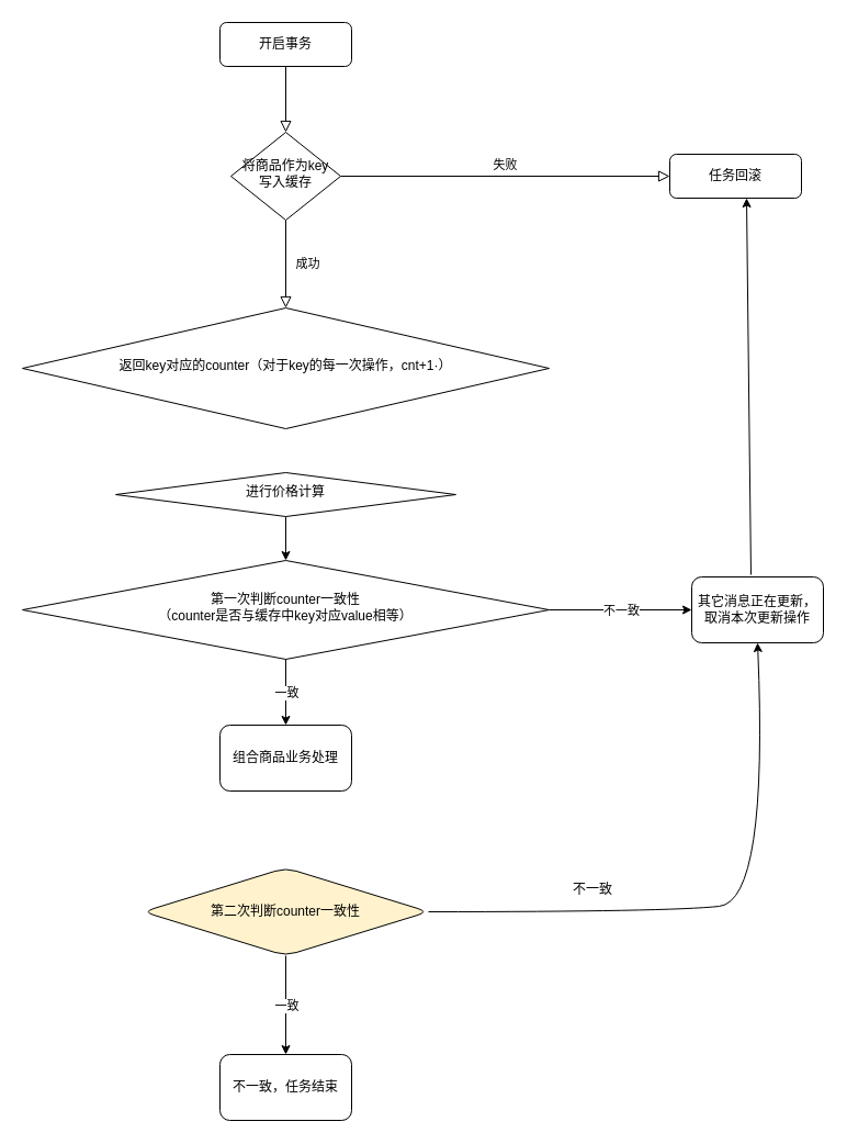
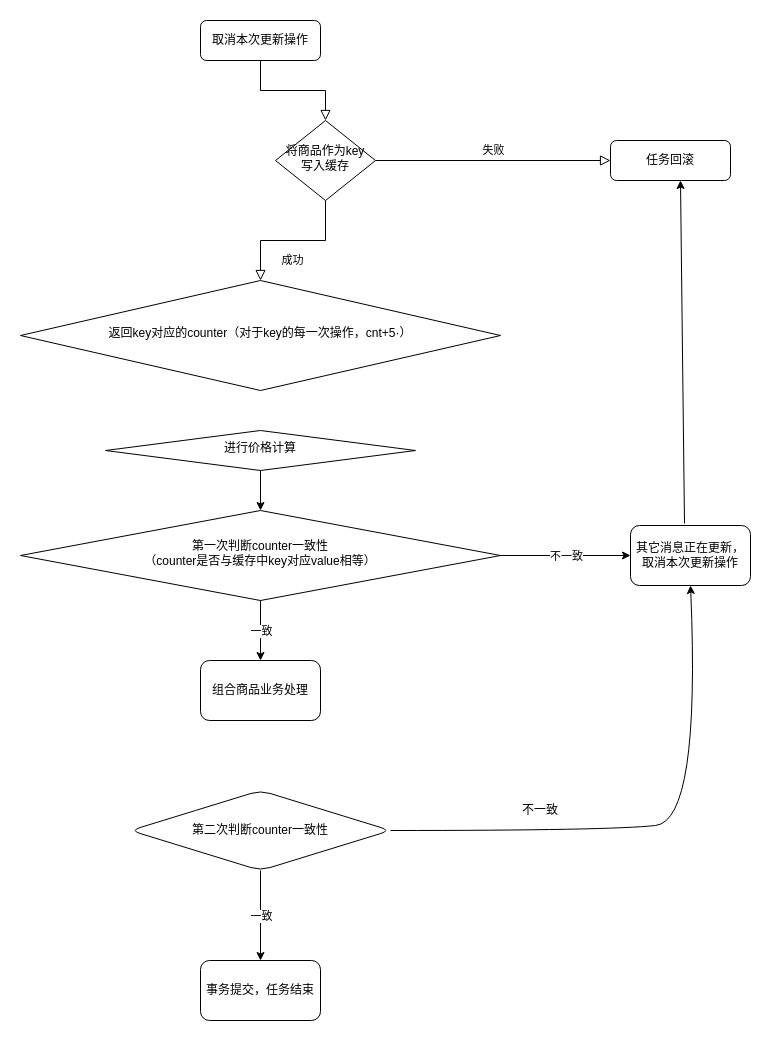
  <mxCell id="0" />
  <mxCell id="1" parent="0" />
  <mxCell id="2" value="" style="rounded=0;html=1;jettySize=auto;orthogonalLoop=1;fontSize=11;endArrow=block;endFill=0;endSize=8;strokeWidth=1;shadow=0;labelBackgroundColor=none;edgeStyle=orthogonalEdgeStyle;" parent="1" source="3" target="6" edge="1"><mxGeometry relative="1" as="geometry" /></mxCell>
- <mxCell id="3" value="开启事务" style="rounded=1;whiteSpace=wrap;html=1;fontSize=12;glass=0;strokeWidth=1;shadow=0;" parent="1" vertex="1"><mxGeometry x="200" y="20" width="120" height="40" as="geometry" /></mxCell>
+ <mxCell id="3" value="取消本次更新操作" style="rounded=1;whiteSpace=wrap;html=1;fontSize=12;glass=0;strokeWidth=1;shadow=0;" parent="1" vertex="1"><mxGeometry x="200" y="20" width="120" height="40" as="geometry" /></mxCell>
  <mxCell id="4" value="成功" style="rounded=0;html=1;jettySize=auto;orthogonalLoop=1;fontSize=11;endArrow=block;endFill=0;endSize=8;strokeWidth=1;shadow=0;labelBackgroundColor=none;edgeStyle=orthogonalEdgeStyle;" parent="1" source="6" target="8" edge="1"><mxGeometry y="20" relative="1" as="geometry"><mxPoint as="offset" /></mxGeometry></mxCell>
  <mxCell id="5" value="失败" style="edgeStyle=orthogonalEdgeStyle;rounded=0;html=1;jettySize=auto;orthogonalLoop=1;fontSize=11;endArrow=block;endFill=0;endSize=8;strokeWidth=1;shadow=0;labelBackgroundColor=none;" parent="1" source="6" target="7" edge="1"><mxGeometry y="10" relative="1" as="geometry"><mxPoint as="offset" /></mxGeometry></mxCell>
- <mxCell id="6" value="将商品作为key写入缓存" style="rhombus;whiteSpace=wrap;html=1;shadow=0;fontFamily=Helvetica;fontSize=12;align=center;strokeWidth=1;spacing=6;spacingTop=-4;" parent="1" vertex="1"><mxGeometry x="210" y="120" width="100" height="80" as="geometry" /></mxCell>
+ <mxCell id="6" value="将商品作为key写入缓存" style="rhombus;whiteSpace=wrap;html=1;shadow=0;fontFamily=Helvetica;fontSize=12;align=center;strokeWidth=1;spacing=6;spacingTop=-4;" parent="1" vertex="1"><mxGeometry x="275" y="120" width="100" height="80" as="geometry" /></mxCell>
  <mxCell id="7" value="任务回滚" style="rounded=1;whiteSpace=wrap;html=1;fontSize=12;glass=0;strokeWidth=1;shadow=0;" parent="1" vertex="1"><mxGeometry x="610" y="140" width="120" height="40" as="geometry" /></mxCell>
- <mxCell id="8" value="返回key对应的counter（对于key的每一次操作，cnt+1·）" style="rhombus;whiteSpace=wrap;html=1;shadow=0;fontFamily=Helvetica;fontSize=12;align=center;strokeWidth=1;spacing=6;spacingTop=-4;" parent="1" vertex="1"><mxGeometry x="20" y="280" width="480" height="110" as="geometry" /></mxCell>
+ <mxCell id="8" value="返回key对应的counter（对于key的每一次操作，cnt+5·）" style="rhombus;whiteSpace=wrap;html=1;shadow=0;fontFamily=Helvetica;fontSize=12;align=center;strokeWidth=1;spacing=6;spacingTop=-4;" parent="1" vertex="1"><mxGeometry x="20" y="280" width="480" height="110" as="geometry" /></mxCell>
  <mxCell id="9" value="第一次判断counter一致性&lt;br&gt;（counter是否与缓存中key对应value相等）" style="rhombus;whiteSpace=wrap;html=1;shadow=0;fontFamily=Helvetica;fontSize=12;align=center;strokeWidth=1;spacing=6;spacingTop=-4;" parent="1" vertex="1"><mxGeometry x="20" y="510" width="480" height="90" as="geometry" /></mxCell>
  <mxCell id="10" value="" style="edgeStyle=orthogonalEdgeStyle;rounded=0;orthogonalLoop=1;jettySize=auto;html=1;" parent="1" source="11" target="9" edge="1"><mxGeometry relative="1" as="geometry" /></mxCell>
  <mxCell id="11" value="进行价格计算" style="rhombus;whiteSpace=wrap;html=1;shadow=0;fontFamily=Helvetica;fontSize=12;align=center;strokeWidth=1;spacing=6;spacingTop=-4;" parent="1" vertex="1"><mxGeometry x="105" y="430" width="310" height="40" as="geometry" /></mxCell>
  <mxCell id="12" value="" style="endArrow=classic;html=1;exitX=0.5;exitY=1;exitDx=0;exitDy=0;entryX=0.5;entryY=0;entryDx=0;entryDy=0;" parent="1" source="9" edge="1"><mxGeometry relative="1" as="geometry"><mxPoint x="390" y="930" as="sourcePoint" /><mxPoint x="260" y="660" as="targetPoint" /></mxGeometry></mxCell>
  <mxCell id="13" value="一致" style="edgeLabel;resizable=0;html=1;align=center;verticalAlign=middle;" parent="12" connectable="0" vertex="1"><mxGeometry relative="1" as="geometry" /></mxCell>
  <mxCell id="14" value="" style="endArrow=classic;html=1;exitX=1;exitY=0.5;exitDx=0;exitDy=0;entryX=0;entryY=0.5;entryDx=0;entryDy=0;" parent="1" source="9" target="16" edge="1"><mxGeometry relative="1" as="geometry"><mxPoint x="380" y="780" as="sourcePoint" /><mxPoint x="680" y="655" as="targetPoint" /></mxGeometry></mxCell>
  <mxCell id="15" value="不一致" style="edgeLabel;resizable=0;html=1;align=center;verticalAlign=middle;" parent="14" connectable="0" vertex="1"><mxGeometry relative="1" as="geometry" /></mxCell>
  <mxCell id="16" value="其它消息正在更新，取消本次更新操作" style="rounded=1;whiteSpace=wrap;html=1;" parent="1" vertex="1"><mxGeometry x="630" y="525" width="120" height="60" as="geometry" /></mxCell>
  <mxCell id="17" value="&lt;span&gt;组合商品业务处理&lt;/span&gt;" style="rounded=1;whiteSpace=wrap;html=1;" parent="1" vertex="1"><mxGeometry x="200" y="660" width="120" height="60" as="geometry" /></mxCell>
- <mxCell id="18" value="第二次判断counter一致性" style="rhombus;whiteSpace=wrap;html=1;rounded=1;fillColor=#fff2cc;" parent="1" vertex="1"><mxGeometry x="130" y="790" width="260" height="80" as="geometry" /></mxCell>
- <mxCell id="19" value="不一致，任务结束" style="whiteSpace=wrap;html=1;rounded=1;" parent="1" vertex="1"><mxGeometry x="200" y="960" width="120" height="60" as="geometry" /></mxCell>
+ <mxCell id="18" value="第二次判断counter一致性" style="rhombus;whiteSpace=wrap;html=1;rounded=1;" parent="1" vertex="1"><mxGeometry x="130" y="790" width="260" height="80" as="geometry" /></mxCell>
+ <mxCell id="19" value="事务提交，任务结束" style="whiteSpace=wrap;html=1;rounded=1;" parent="1" vertex="1"><mxGeometry x="200" y="960" width="120" height="60" as="geometry" /></mxCell>
  <mxCell id="20" value="" style="endArrow=classic;html=1;exitX=0.5;exitY=1;exitDx=0;exitDy=0;entryX=0.5;entryY=0;entryDx=0;entryDy=0;" parent="1" source="18" target="19" edge="1"><mxGeometry relative="1" as="geometry"><mxPoint x="370" y="750" as="sourcePoint" /><mxPoint x="470" y="750" as="targetPoint" /></mxGeometry></mxCell>
  <mxCell id="21" value="一致" style="edgeLabel;resizable=0;html=1;align=center;verticalAlign=middle;" parent="20" connectable="0" vertex="1"><mxGeometry relative="1" as="geometry" /></mxCell>
  <mxCell id="22" value="" style="curved=1;endArrow=classic;html=1;exitX=1;exitY=0.5;exitDx=0;exitDy=0;entryX=0.5;entryY=1;entryDx=0;entryDy=0;" parent="1" source="18" target="16" edge="1"><mxGeometry width="50" height="50" relative="1" as="geometry"><mxPoint x="380" y="770" as="sourcePoint" /><mxPoint x="430" y="720" as="targetPoint" /><Array as="points"><mxPoint x="610" y="830" /><mxPoint x="700" y="820" /></Array></mxGeometry></mxCell>
  <mxCell id="23" value="不一致" style="text;html=1;strokeColor=none;fillColor=none;align=center;verticalAlign=middle;whiteSpace=wrap;rounded=0;" parent="1" vertex="1"><mxGeometry x="520" y="800" width="40" height="20" as="geometry" /></mxCell>
  <mxCell id="24" value="" style="endArrow=classic;html=1;exitX=0.45;exitY=-0.033;exitDx=0;exitDy=0;exitPerimeter=0;" edge="1" parent="1" source="16"><mxGeometry width="50" height="50" relative="1" as="geometry"><mxPoint x="680" y="520" as="sourcePoint" /><mxPoint x="680" y="180" as="targetPoint" /><Array as="points" /></mxGeometry></mxCell>
